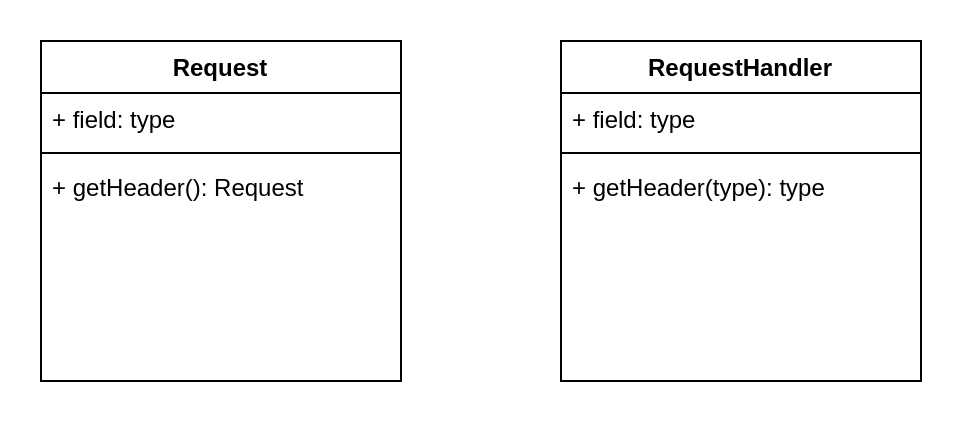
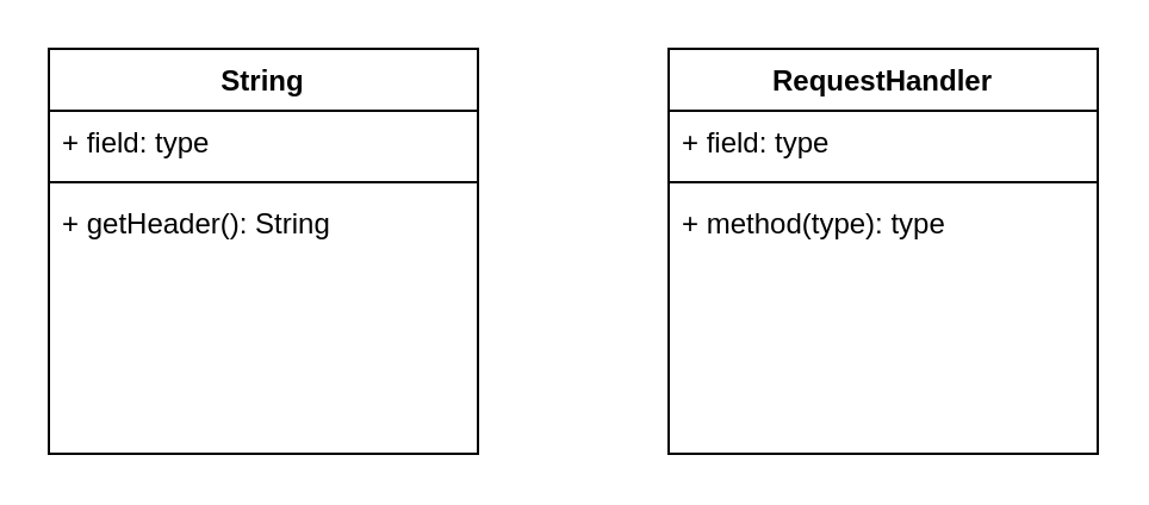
  <mxCell id="0" />
  <mxCell id="1" parent="0" />
- <mxCell id="2" value="Request" style="swimlane;fontStyle=1;align=center;verticalAlign=top;childLayout=stackLayout;horizontal=1;startSize=26;horizontalStack=0;resizeParent=1;resizeParentMax=0;resizeLast=0;collapsible=1;marginBottom=0;" vertex="1" parent="1"><mxGeometry x="20" y="20" width="180" height="170" as="geometry" /></mxCell>
+ <mxCell id="2" value="String" style="swimlane;fontStyle=1;align=center;verticalAlign=top;childLayout=stackLayout;horizontal=1;startSize=26;horizontalStack=0;resizeParent=1;resizeParentMax=0;resizeLast=0;collapsible=1;marginBottom=0;" vertex="1" parent="1"><mxGeometry x="20" y="20" width="180" height="170" as="geometry" /></mxCell>
  <mxCell id="3" value="+ field: type" style="text;strokeColor=none;fillColor=none;align=left;verticalAlign=top;spacingLeft=4;spacingRight=4;overflow=hidden;rotatable=0;points=[[0,0.5],[1,0.5]];portConstraint=eastwest;" vertex="1" parent="2"><mxGeometry y="26" width="180" height="26" as="geometry" /></mxCell>
  <mxCell id="4" value="" style="line;strokeWidth=1;fillColor=none;align=left;verticalAlign=middle;spacingTop=-1;spacingLeft=3;spacingRight=3;rotatable=0;labelPosition=right;points=[];portConstraint=eastwest;" vertex="1" parent="2"><mxGeometry y="52" width="180" height="8" as="geometry" /></mxCell>
- <mxCell id="5" value="+ getHeader(): Request&#10;" style="text;strokeColor=none;fillColor=none;align=left;verticalAlign=top;spacingLeft=4;spacingRight=4;overflow=hidden;rotatable=0;points=[[0,0.5],[1,0.5]];portConstraint=eastwest;" vertex="1" parent="2"><mxGeometry y="60" width="180" height="110" as="geometry" /></mxCell>
+ <mxCell id="5" value="+ getHeader(): String&#10;" style="text;strokeColor=none;fillColor=none;align=left;verticalAlign=top;spacingLeft=4;spacingRight=4;overflow=hidden;rotatable=0;points=[[0,0.5],[1,0.5]];portConstraint=eastwest;" vertex="1" parent="2"><mxGeometry y="60" width="180" height="110" as="geometry" /></mxCell>
  <mxCell id="6" value="RequestHandler" style="swimlane;fontStyle=1;align=center;verticalAlign=top;childLayout=stackLayout;horizontal=1;startSize=26;horizontalStack=0;resizeParent=1;resizeParentMax=0;resizeLast=0;collapsible=1;marginBottom=0;" vertex="1" parent="1"><mxGeometry x="280" y="20" width="180" height="170" as="geometry" /></mxCell>
  <mxCell id="7" value="+ field: type" style="text;strokeColor=none;fillColor=none;align=left;verticalAlign=top;spacingLeft=4;spacingRight=4;overflow=hidden;rotatable=0;points=[[0,0.5],[1,0.5]];portConstraint=eastwest;" vertex="1" parent="6"><mxGeometry y="26" width="180" height="26" as="geometry" /></mxCell>
  <mxCell id="8" value="" style="line;strokeWidth=1;fillColor=none;align=left;verticalAlign=middle;spacingTop=-1;spacingLeft=3;spacingRight=3;rotatable=0;labelPosition=right;points=[];portConstraint=eastwest;" vertex="1" parent="6"><mxGeometry y="52" width="180" height="8" as="geometry" /></mxCell>
- <mxCell id="9" value="+ getHeader(type): type&#10;" style="text;strokeColor=none;fillColor=none;align=left;verticalAlign=top;spacingLeft=4;spacingRight=4;overflow=hidden;rotatable=0;points=[[0,0.5],[1,0.5]];portConstraint=eastwest;" vertex="1" parent="6"><mxGeometry y="60" width="180" height="110" as="geometry" /></mxCell>
+ <mxCell id="9" value="+ method(type): type&#10;" style="text;strokeColor=none;fillColor=none;align=left;verticalAlign=top;spacingLeft=4;spacingRight=4;overflow=hidden;rotatable=0;points=[[0,0.5],[1,0.5]];portConstraint=eastwest;" vertex="1" parent="6"><mxGeometry y="60" width="180" height="110" as="geometry" /></mxCell>
